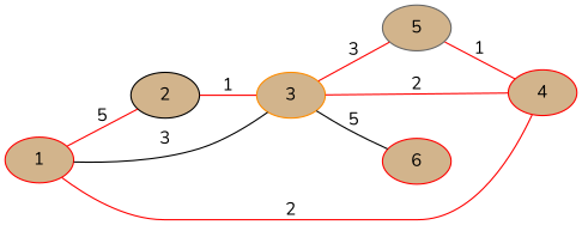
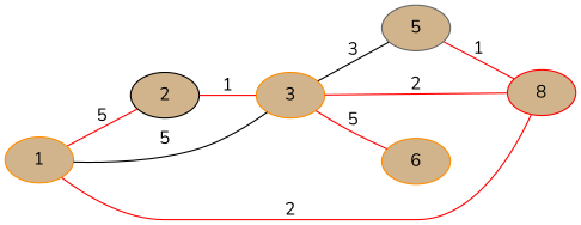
  graph {
    fontname=Nunito
    rankdir=LR
    node [color=darkorange fillcolor=tan fontname=Nunito style=filled]
    edge [fontname=Nunito color=red]
-   1 [color=red]
+   1
    3
-   4 [color=red]
+   4 [color=red label=8]
    2 [color=black]
-   6 [color=red]
+   6
    5 [color=gray40]
-   1 -- 3 [label=3 color=""]
+   1 -- 3 [label=5 color=""]
    1 -- 4 [label=2]
    1 -- 2 [label=5]
    3 -- 4 [label=2]
-   3 -- 6 [label=5 color=""]
-   3 -- 5 [label=3]
+   3 -- 6 [label=5]
+   3 -- 5 [color=black label=3]
    2 -- 3 [label=1]
    5 -- 4 [label=1]
  }
